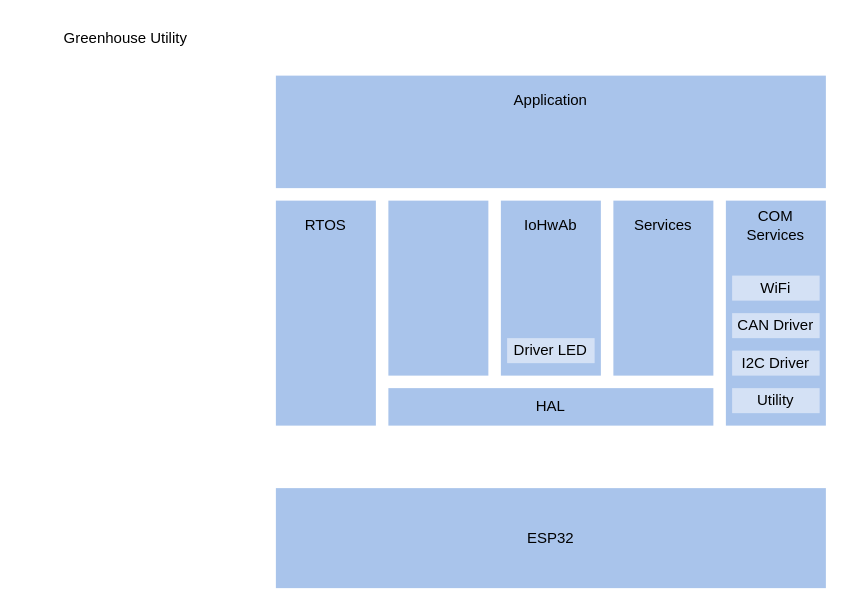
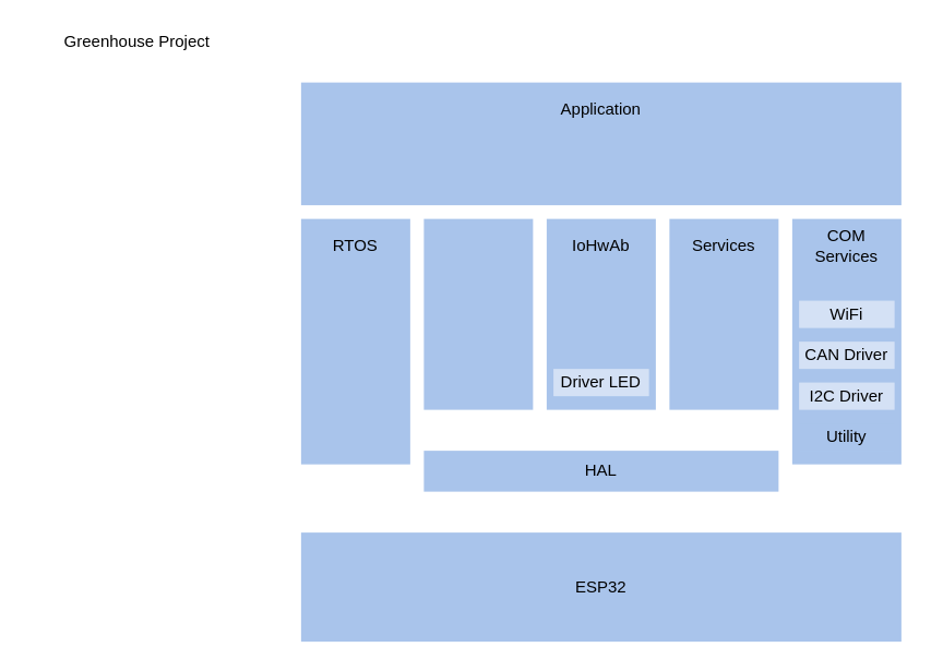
  <mxCell id="0" />
  <mxCell id="1" parent="0" />
  <mxCell id="2" value="" style="rounded=0;whiteSpace=wrap;html=1;fillColor=#A9C4EB;strokeColor=none;" vertex="1" parent="1"><mxGeometry x="400" y="160" width="80" height="140" as="geometry" /></mxCell>
  <mxCell id="3" value="ESP32" style="rounded=0;whiteSpace=wrap;html=1;fillColor=#A9C4EB;strokeColor=none;" vertex="1" parent="1"><mxGeometry x="220" y="390" width="440" height="80" as="geometry" /></mxCell>
  <mxCell id="4" value="" style="rounded=0;whiteSpace=wrap;html=1;strokeColor=none;fillColor=#A9C4EB;" vertex="1" parent="1"><mxGeometry x="220" y="60" width="440" height="90" as="geometry" /></mxCell>
- <mxCell id="5" value="HAL" style="rounded=0;whiteSpace=wrap;html=1;fillColor=#A9C4EB;strokeColor=none;" vertex="1" parent="1"><mxGeometry x="310" y="310" width="260" height="30" as="geometry" /></mxCell>
+ <mxCell id="5" value="HAL" style="rounded=0;whiteSpace=wrap;html=1;fillColor=#A9C4EB;strokeColor=none;" vertex="1" parent="1"><mxGeometry x="310" y="330" width="260" height="30" as="geometry" /></mxCell>
  <mxCell id="6" value="Driver LED" style="rounded=0;whiteSpace=wrap;html=1;strokeColor=none;fillColor=#D4E1F5;" vertex="1" parent="1"><mxGeometry x="405" y="270" width="70" height="20" as="geometry" /></mxCell>
  <mxCell id="7" value="" style="rounded=0;whiteSpace=wrap;html=1;fillColor=#A9C4EB;strokeColor=none;" vertex="1" parent="1"><mxGeometry x="220" y="160" width="80" height="180" as="geometry" /></mxCell>
  <mxCell id="8" value="" style="rounded=0;whiteSpace=wrap;html=1;fillColor=#A9C4EB;strokeColor=none;" vertex="1" parent="1"><mxGeometry x="580" y="160" width="80" height="180" as="geometry" /></mxCell>
  <mxCell id="9" value="CAN Driver" style="rounded=0;whiteSpace=wrap;html=1;fillColor=#D4E1F5;strokeColor=none;" vertex="1" parent="1"><mxGeometry x="585" y="250" width="70" height="20" as="geometry" /></mxCell>
  <mxCell id="10" value="WiFi" style="rounded=0;whiteSpace=wrap;html=1;fillColor=#D4E1F5;strokeColor=none;" vertex="1" parent="1"><mxGeometry x="585" y="220" width="70" height="20" as="geometry" /></mxCell>
  <mxCell id="11" value="I2C Driver" style="rounded=0;whiteSpace=wrap;html=1;fillColor=#D4E1F5;strokeColor=none;direction=west;" vertex="1" parent="1"><mxGeometry x="585" y="280" width="70" height="20" as="geometry" /></mxCell>
  <mxCell id="12" value="" style="rounded=0;whiteSpace=wrap;html=1;fillColor=#A9C4EB;strokeColor=none;" vertex="1" parent="1"><mxGeometry x="310" y="160" width="80" height="140" as="geometry" /></mxCell>
  <mxCell id="13" value="" style="rounded=0;whiteSpace=wrap;html=1;fillColor=#A9C4EB;strokeColor=none;" vertex="1" parent="1"><mxGeometry x="490" y="160" width="80" height="140" as="geometry" /></mxCell>
  <mxCell id="14" value="&lt;div&gt;COM&lt;/div&gt;&lt;div&gt;Services&lt;br&gt;&lt;/div&gt;" style="text;html=1;strokeColor=none;fillColor=none;align=center;verticalAlign=middle;whiteSpace=wrap;rounded=0;" vertex="1" parent="1"><mxGeometry x="600" y="170" width="40" height="20" as="geometry" /></mxCell>
  <mxCell id="15" value="&lt;div&gt;Application&lt;/div&gt;" style="text;html=1;strokeColor=none;fillColor=none;align=center;verticalAlign=middle;whiteSpace=wrap;rounded=0;" vertex="1" parent="1"><mxGeometry x="420" y="70" width="40" height="20" as="geometry" /></mxCell>
  <mxCell id="16" value="IoHwAb" style="text;html=1;strokeColor=none;fillColor=none;align=center;verticalAlign=middle;whiteSpace=wrap;rounded=0;" vertex="1" parent="1"><mxGeometry x="420" y="170" width="40" height="20" as="geometry" /></mxCell>
  <mxCell id="17" value="Services" style="text;html=1;strokeColor=none;fillColor=none;align=center;verticalAlign=middle;whiteSpace=wrap;rounded=0;" vertex="1" parent="1"><mxGeometry x="510" y="170" width="40" height="20" as="geometry" /></mxCell>
  <mxCell id="18" value="RTOS" style="text;html=1;strokeColor=none;fillColor=none;align=center;verticalAlign=middle;whiteSpace=wrap;rounded=0;" vertex="1" parent="1"><mxGeometry x="240" y="170" width="40" height="20" as="geometry" /></mxCell>
- <mxCell id="19" value="Greenhouse Utility" style="text;html=1;strokeColor=none;fillColor=none;align=center;verticalAlign=middle;whiteSpace=wrap;rounded=0;" vertex="1" parent="1"><mxGeometry x="20" y="20" width="160" height="20" as="geometry" /></mxCell>
- <mxCell id="20" value="Utility" style="rounded=0;whiteSpace=wrap;html=1;fillColor=#D4E1F5;strokeColor=none;" vertex="1" parent="1"><mxGeometry x="585" y="310" width="70" height="20" as="geometry" /></mxCell>
+ <mxCell id="19" value="Greenhouse Project" style="text;html=1;strokeColor=none;fillColor=none;align=center;verticalAlign=middle;whiteSpace=wrap;rounded=0;" vertex="1" parent="1"><mxGeometry x="20" y="20" width="160" height="20" as="geometry" /></mxCell>
+ <mxCell id="20" value="Utility" style="rounded=0;whiteSpace=wrap;html=1;fillColor=#a9c4eb;strokeColor=none;" vertex="1" parent="1"><mxGeometry x="585" y="310" width="70" height="20" as="geometry" /></mxCell>
